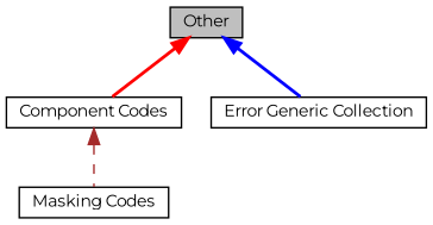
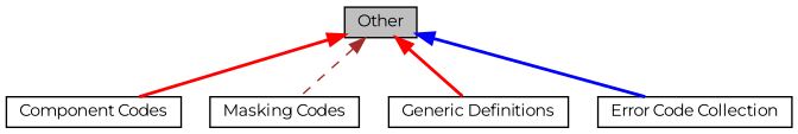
  digraph {
    fontname=Montserrat
    rankdir=TB
    node [color=black fillcolor=white fontname=Montserrat fontsize=10 shape=record style=filled]
    edge [color=red dir=back fontname=Montserrat fontsize=10 labelfontname=Helvetica labelfontsize=10 shape=plaintext style=bold]
    n1 [height=0.2 label="Component Codes" width=0.4]
    n2 [height=0.2 label="Masking Codes" width=0.4]
-   n4 [height=0.2 label="Error Generic Collection" width=0.4]
+   n3 [height=0.2 label="Generic Definitions" width=0.4]
+   n4 [height=0.2 label="Error Code Collection" width=0.4]
    n5 [fillcolor=grey75 fontcolor=black height=0.2 label=Other width=0.4]
    n5 -> n1
-   n1 -> n2 [color=brown style=dashed]
+   n5 -> n2 [color=brown style=dashed]
+   n5 -> n3
    n5 -> n4 [color=blue]
  }
